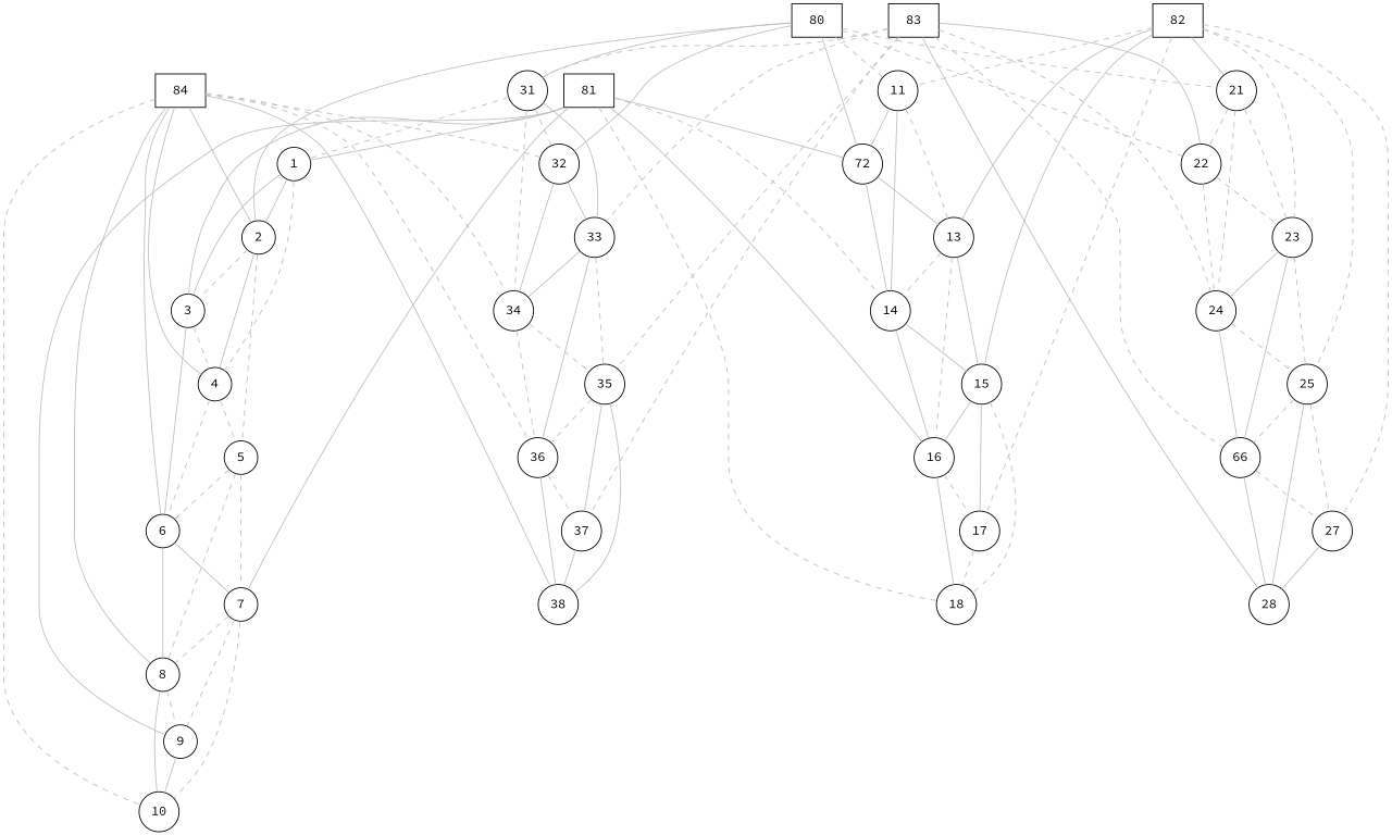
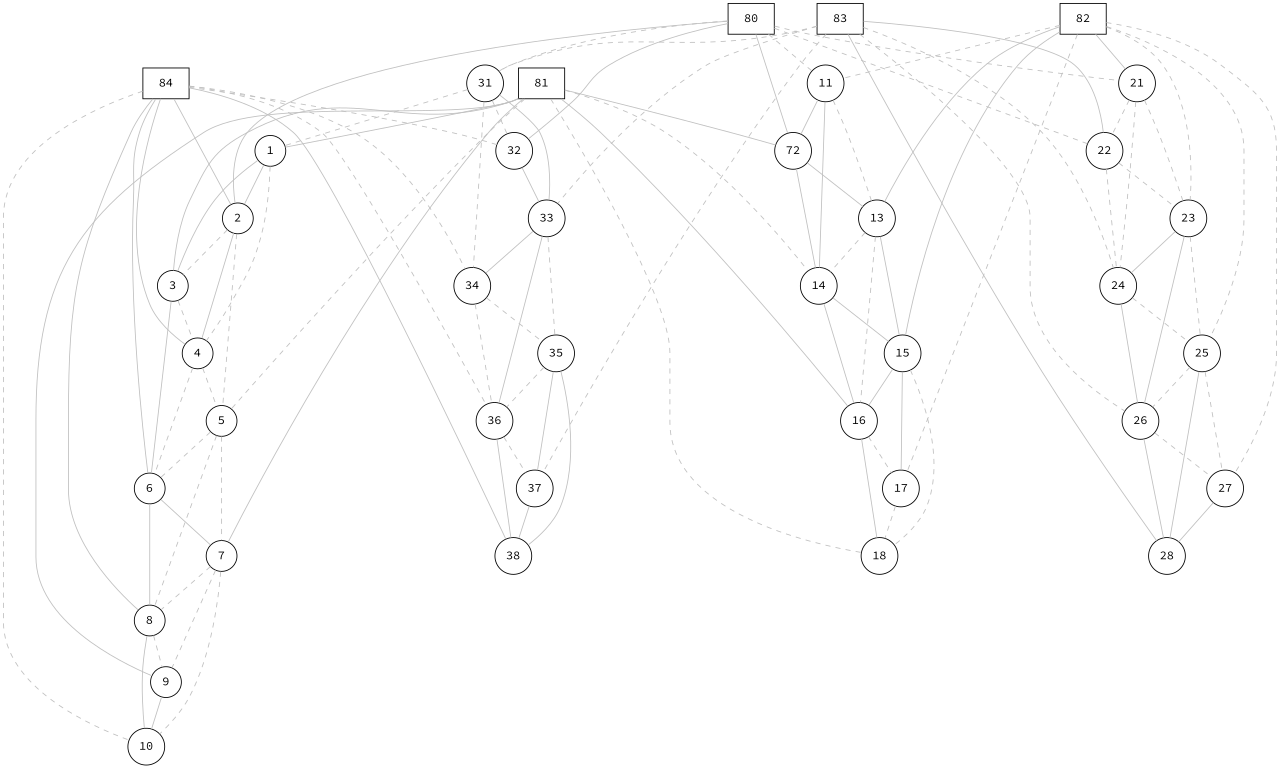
  graph {
    fontname="Source Code Pro"
    node [fontname="Source Code Pro" shape=circle]
    edge [color=gray fontname="Source Code Pro" style=dashed]
    80 [shape=rectangle]
    2
    11
    n4 [label=72]
    21
    22
    31
    32
    1
    3
    4
    5
    14
    13
    23
    24
    33
    34
    81 [shape=rectangle]
    7
    9
    16
    18
    6
    8
    10
    15
    17
    82 [shape=rectangle]
    25
    27
-   26 [label=66]
+   26
    28
    83 [shape=rectangle]
    35
    37
    36
    38
    84 [shape=rectangle]
    80 -- 2 [style=solid]
    80 -- 11
    80 -- n4 [style=solid]
    80 -- 21
    80 -- 22
-   80 -- 31 [style=solid]
+   80 -- 31
    80 -- 32 [style=solid]
    2 -- 3
    2 -- 4 [style=solid]
    2 -- 5
    11 -- n4 [style=solid]
    11 -- 14 [style=solid]
    11 -- 13
    n4 -- 14 [style=solid]
    n4 -- 13 [style=solid]
    21 -- 22
    21 -- 23
    21 -- 24
    22 -- 23
    22 -- 24
    31 -- 32
    31 -- 1
    31 -- 33 [style=solid]
    31 -- 34
    32 -- 33 [style=solid]
-   32 -- 34 [style=solid]
    1 -- 2 [style=solid]
    1 -- 3 [style=solid]
    1 -- 4
    3 -- 4
    3 -- 6 [style=solid]
    4 -- 5
    4 -- 6
    5 -- 7
    5 -- 6
    5 -- 8
    14 -- 16 [style=solid]
    14 -- 15 [style=solid]
    13 -- 14
    13 -- 16
    13 -- 15 [style=solid]
    23 -- 24 [style=solid]
    23 -- 25
    23 -- 26 [style=solid]
    24 -- 25
    24 -- 26 [style=solid]
    33 -- 34 [style=solid]
    33 -- 35
    33 -- 36 [style=solid]
    34 -- 35
    34 -- 36
    81 -- n4 [style=solid]
    81 -- 1 [style=solid]
    81 -- 3 [style=solid]
+   81 -- 5
    81 -- 14
    81 -- 7 [style=solid]
    81 -- 9 [style=solid]
    81 -- 16 [style=solid]
    81 -- 18
    7 -- 9
    7 -- 8
    7 -- 10
    9 -- 10 [style=solid]
    16 -- 18 [style=solid]
    16 -- 17
    6 -- 7 [style=solid]
    6 -- 8 [style=solid]
    8 -- 9
    8 -- 10 [style=solid]
    15 -- 16 [style=solid]
    15 -- 18
    15 -- 17 [style=solid]
    17 -- 18
    82 -- 11
    82 -- 21 [style=solid]
    82 -- 13 [style=solid]
    82 -- 23
    82 -- 15 [style=solid]
    82 -- 17
    82 -- 25
    82 -- 27
    25 -- 27
    25 -- 26
    25 -- 28 [style=solid]
    27 -- 28 [style=solid]
    26 -- 27
    26 -- 28 [style=solid]
    83 -- 22 [style=solid]
    83 -- 31
    83 -- 24
    83 -- 33
    83 -- 26
    83 -- 28 [style=solid]
-   83 -- 35
    83 -- 37
    35 -- 37 [style=solid]
    35 -- 36
    35 -- 38 [style=solid]
    37 -- 38 [style=solid]
    36 -- 37
    36 -- 38 [style=solid]
    84 -- 2 [style=solid]
    84 -- 32
    84 -- 4 [style=solid]
    84 -- 34
    84 -- 6 [style=solid]
    84 -- 8 [style=solid]
    84 -- 10
    84 -- 36
    84 -- 38 [style=solid]
  }
